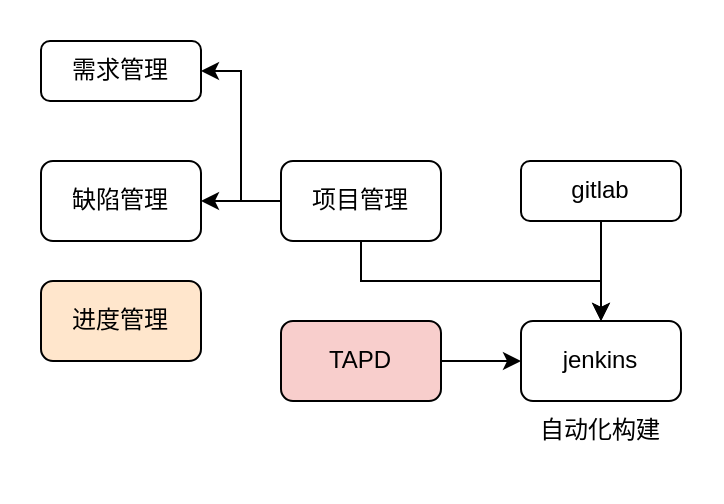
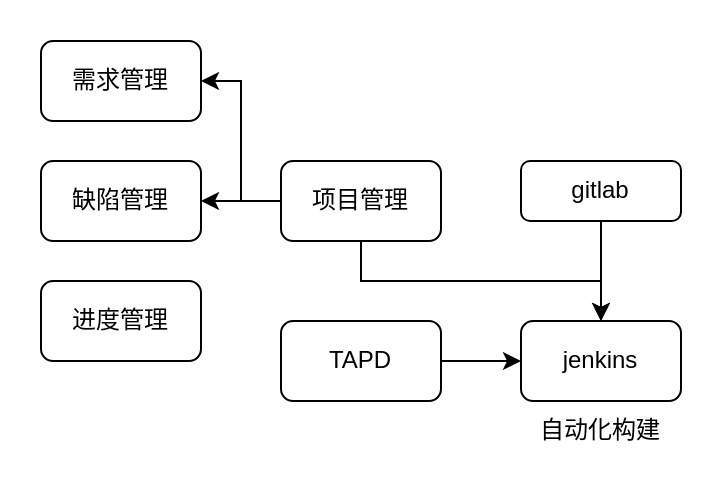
  <mxCell id="0" />
  <mxCell id="1" parent="0" />
  <mxCell id="2" style="edgeStyle=orthogonalEdgeStyle;rounded=0;orthogonalLoop=1;jettySize=auto;html=1;exitX=1;exitY=0.5;exitDx=0;exitDy=0;entryX=0;entryY=0.5;entryDx=0;entryDy=0;" edge="1" parent="1" source="3" target="8"><mxGeometry relative="1" as="geometry" /></mxCell>
- <mxCell id="3" value="TAPD" style="rounded=1;whiteSpace=wrap;html=1;fillColor=#f8cecc;" vertex="1" parent="1"><mxGeometry x="140" y="160" width="80" height="40" as="geometry" /></mxCell>
+ <mxCell id="3" value="TAPD" style="rounded=1;whiteSpace=wrap;html=1;" vertex="1" parent="1"><mxGeometry x="140" y="160" width="80" height="40" as="geometry" /></mxCell>
  <mxCell id="4" style="edgeStyle=orthogonalEdgeStyle;rounded=0;orthogonalLoop=1;jettySize=auto;html=1;exitX=0.5;exitY=1;exitDx=0;exitDy=0;" edge="1" parent="1" source="7" target="8"><mxGeometry relative="1" as="geometry" /></mxCell>
  <mxCell id="5" style="edgeStyle=orthogonalEdgeStyle;rounded=0;orthogonalLoop=1;jettySize=auto;html=1;exitX=0;exitY=0.5;exitDx=0;exitDy=0;entryX=1;entryY=0.5;entryDx=0;entryDy=0;" edge="1" parent="1" source="7" target="12"><mxGeometry relative="1" as="geometry" /></mxCell>
  <mxCell id="6" style="edgeStyle=orthogonalEdgeStyle;rounded=0;orthogonalLoop=1;jettySize=auto;html=1;exitX=0;exitY=0.5;exitDx=0;exitDy=0;" edge="1" parent="1" source="7" target="13"><mxGeometry relative="1" as="geometry" /></mxCell>
  <mxCell id="7" value="项目管理" style="rounded=1;whiteSpace=wrap;html=1;" vertex="1" parent="1"><mxGeometry x="140" y="80" width="80" height="40" as="geometry" /></mxCell>
  <mxCell id="8" value="jenkins" style="rounded=1;whiteSpace=wrap;html=1;" vertex="1" parent="1"><mxGeometry x="260" y="160" width="80" height="40" as="geometry" /></mxCell>
  <mxCell id="9" value="自动化构建" style="text;html=1;strokeColor=none;fillColor=none;align=center;verticalAlign=middle;whiteSpace=wrap;rounded=0;" vertex="1" parent="1"><mxGeometry x="265" y="200" width="70" height="30" as="geometry" /></mxCell>
  <mxCell id="10" style="edgeStyle=orthogonalEdgeStyle;rounded=0;orthogonalLoop=1;jettySize=auto;html=1;exitX=0.5;exitY=1;exitDx=0;exitDy=0;entryX=0.5;entryY=0;entryDx=0;entryDy=0;" edge="1" parent="1" source="11" target="8"><mxGeometry relative="1" as="geometry" /></mxCell>
  <mxCell id="11" value="gitlab" style="rounded=1;whiteSpace=wrap;html=1;" vertex="1" parent="1"><mxGeometry x="260" y="80" width="80" height="30" as="geometry" /></mxCell>
- <mxCell id="12" value="需求管理" style="rounded=1;whiteSpace=wrap;html=1;" vertex="1" parent="1"><mxGeometry x="20" y="20" width="80" height="30" as="geometry" /></mxCell>
+ <mxCell id="12" value="需求管理" style="rounded=1;whiteSpace=wrap;html=1;" vertex="1" parent="1"><mxGeometry x="20" y="20" width="80" height="40" as="geometry" /></mxCell>
  <mxCell id="13" value="缺陷管理" style="rounded=1;whiteSpace=wrap;html=1;" vertex="1" parent="1"><mxGeometry x="20" y="80" width="80" height="40" as="geometry" /></mxCell>
- <mxCell id="14" value="进度管理" style="rounded=1;whiteSpace=wrap;html=1;fillColor=#ffe6cc;" vertex="1" parent="1"><mxGeometry x="20" y="140" width="80" height="40" as="geometry" /></mxCell>
+ <mxCell id="14" value="进度管理" style="rounded=1;whiteSpace=wrap;html=1;" vertex="1" parent="1"><mxGeometry x="20" y="140" width="80" height="40" as="geometry" /></mxCell>
